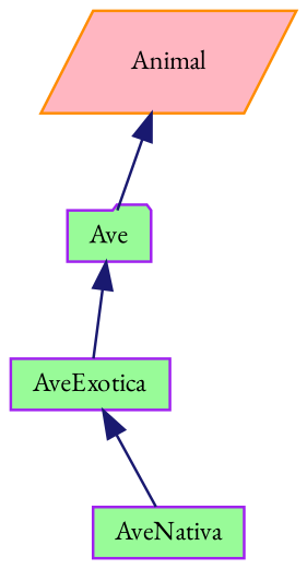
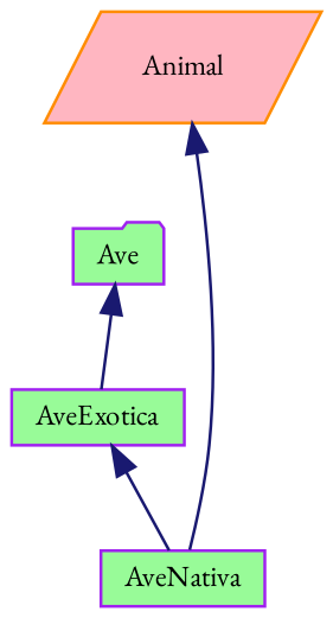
  digraph {
    fontname="EB Garamond"
    node [color=purple fillcolor=palegreen fontname="EB Garamond" fontsize=10 shape=box style=filled]
    edge [color=midnightblue dir=back fontname="EB Garamond" fontsize=10 labelfontname=Helvetica labelfontsize=10 style=solid]
    n1 [fontcolor=black height=0.2 label=Ave shape=folder width=0.4]
    n2 [height=0.2 label=AveExotica width=0.4]
    n3 [height=0.2 label=AveNativa width=0.4]
    n4 [color=darkorange fillcolor=lightpink height=0.2 label=Animal shape=parallelogram width=0.4]
    n1 -> n2
    n2 -> n3
-   n4 -> n1
+   n4 -> n3
  }
